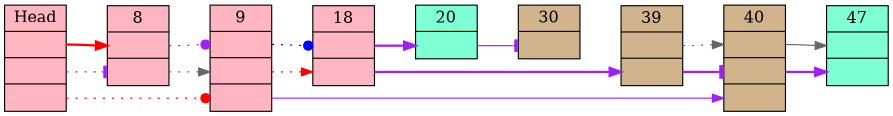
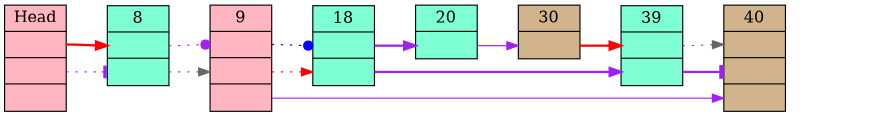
  digraph {
    nodesep=0
    rankdir=LR
    node [fillcolor=lightpink shape=record style=filled weight=4]
    edge [arrowhead=normal color=purple headport=0 style=dotted tailport=0]
    n1 [label="Head|<0>|<1>|<2>"]
-   n2 [label="8|<0>|<1>"]
+   n2 [fillcolor=aquamarine label="8|<0>|<1>"]
    n3 [label="9|<0>|<1>|<2>"]
    n4 [fillcolor=tan label="40|<0>|<1>|<2>"]
-   n5 [label="18|<0>|<1>"]
+   n5 [fillcolor=aquamarine label="18|<0>|<1>"]
    n6 [fillcolor=aquamarine label="20|<0>"]
    n7 [fillcolor=tan label="30|<0>"]
-   n8 [fillcolor=tan label="39|<0>|<1>"]
-   n9 [fillcolor=aquamarine label="47|<0>|<1>"]
+   n8 [fillcolor=aquamarine label="39|<0>|<1>"]
    n1 -> n2 [color=red style=bold]
    n1 -> n2 [arrowhead=tee headport=1 tailport=1]
-   n1 -> n3 [arrowhead=dot color=red headport=2 tailport=2]
    n2 -> n3 [arrowhead=dot]
    n2 -> n3 [color=gray40 headport=1 tailport=1]
    n3 -> n4 [headport=2 style=solid tailport=2]
    n3 -> n5 [arrowhead=dot color=blue]
    n3 -> n5 [color=red headport=1 tailport=1]
-   n4 -> n9 [color=gray40 style=solid]
-   n4 -> n9 [headport=1 style=bold tailport=1]
    n5 -> n6 [style=bold]
    n5 -> n8 [headport=1 style=bold tailport=1]
-   n6 -> n7 [arrowhead=tee style=solid]
+   n6 -> n7 [style=solid]
+   n7 -> n8 [color=red style=bold]
    n8 -> n4 [color=gray40]
    n8 -> n4 [arrowhead=tee headport=1 style=bold tailport=1]
  }
